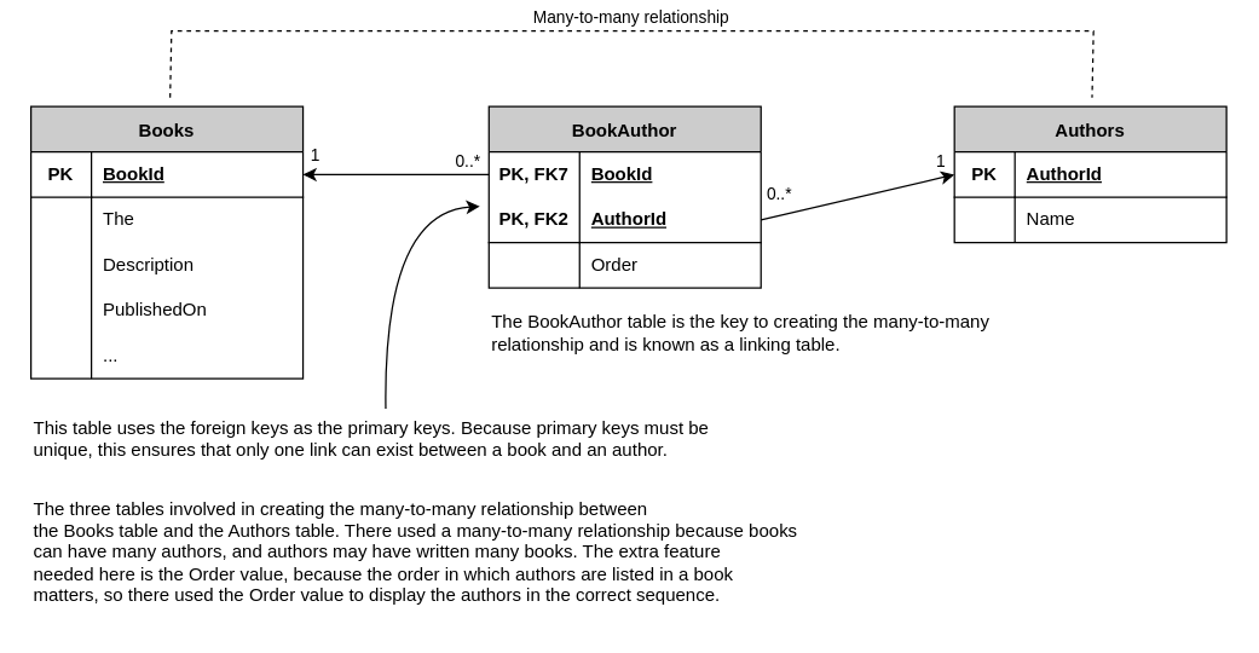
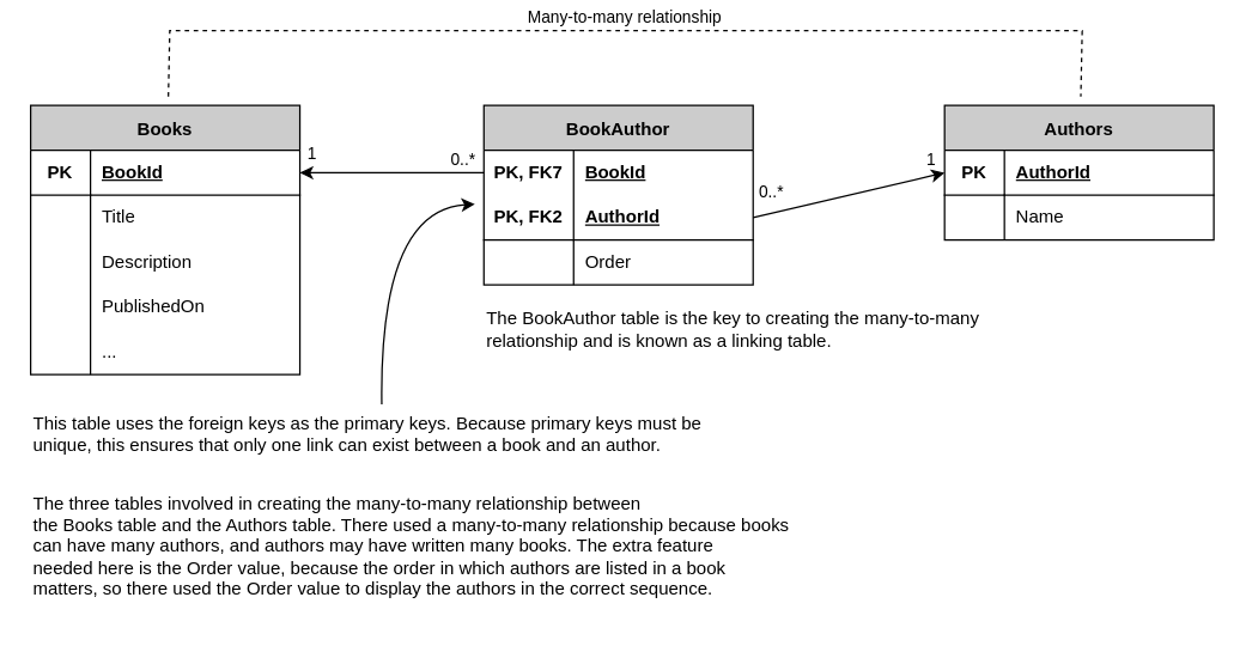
  <mxCell id="0" />
  <mxCell id="1" parent="0" />
  <mxCell id="2" value="Books" style="shape=table;startSize=30;container=1;collapsible=0;childLayout=tableLayout;fixedRows=1;rowLines=0;fontStyle=1;fillColor=#CCCCCC;" parent="1" vertex="1"><mxGeometry x="20" y="70" width="180" height="180" as="geometry" /></mxCell>
  <mxCell id="3" value="" style="shape=tableRow;horizontal=0;startSize=0;swimlaneHead=0;swimlaneBody=0;top=0;left=0;bottom=0;right=0;collapsible=0;dropTarget=0;fillColor=none;points=[[0,0.5],[1,0.5]];portConstraint=eastwest;" parent="2" vertex="1"><mxGeometry y="30" width="180" height="30" as="geometry" /></mxCell>
  <mxCell id="4" value="PK" style="shape=partialRectangle;html=1;whiteSpace=wrap;connectable=0;fillColor=none;top=0;left=0;bottom=1;right=0;overflow=hidden;pointerEvents=1;strokeColor=default;fontStyle=1" parent="3" vertex="1"><mxGeometry width="40" height="30" as="geometry"><mxRectangle width="40" height="30" as="alternateBounds" /></mxGeometry></mxCell>
  <mxCell id="5" value="BookId" style="shape=partialRectangle;connectable=0;fillColor=none;top=0;left=0;bottom=1;right=0;align=left;spacingLeft=6;overflow=hidden;strokeColor=default;perimeterSpacing=0;shadow=0;labelBorderColor=none;whiteSpace=wrap;html=1;labelBackgroundColor=none;fontStyle=5" parent="3" vertex="1"><mxGeometry x="40" width="140" height="30" as="geometry"><mxRectangle width="140" height="30" as="alternateBounds" /></mxGeometry></mxCell>
  <mxCell id="6" style="shape=tableRow;horizontal=0;startSize=0;swimlaneHead=0;swimlaneBody=0;top=0;left=0;bottom=0;right=0;collapsible=0;dropTarget=0;fillColor=none;points=[[0,0.5],[1,0.5]];portConstraint=eastwest;" parent="2" vertex="1"><mxGeometry y="60" width="180" height="30" as="geometry" /></mxCell>
  <mxCell id="7" style="shape=partialRectangle;html=1;whiteSpace=wrap;connectable=0;fillColor=none;top=0;left=0;bottom=0;right=0;overflow=hidden;" parent="6" vertex="1"><mxGeometry width="40" height="30" as="geometry"><mxRectangle width="40" height="30" as="alternateBounds" /></mxGeometry></mxCell>
- <mxCell id="8" value="The" style="shape=partialRectangle;html=1;whiteSpace=wrap;connectable=0;fillColor=none;top=0;left=0;bottom=0;right=0;align=left;spacingLeft=6;overflow=hidden;" parent="6" vertex="1"><mxGeometry x="40" width="140" height="30" as="geometry"><mxRectangle width="140" height="30" as="alternateBounds" /></mxGeometry></mxCell>
+ <mxCell id="8" value="Title" style="shape=partialRectangle;html=1;whiteSpace=wrap;connectable=0;fillColor=none;top=0;left=0;bottom=0;right=0;align=left;spacingLeft=6;overflow=hidden;" parent="6" vertex="1"><mxGeometry x="40" width="140" height="30" as="geometry"><mxRectangle width="140" height="30" as="alternateBounds" /></mxGeometry></mxCell>
  <mxCell id="9" style="shape=tableRow;horizontal=0;startSize=0;swimlaneHead=0;swimlaneBody=0;top=0;left=0;bottom=0;right=0;collapsible=0;dropTarget=0;fillColor=none;points=[[0,0.5],[1,0.5]];portConstraint=eastwest;" parent="2" vertex="1"><mxGeometry y="90" width="180" height="30" as="geometry" /></mxCell>
  <mxCell id="10" style="shape=partialRectangle;html=1;whiteSpace=wrap;connectable=0;fillColor=none;top=0;left=0;bottom=0;right=0;overflow=hidden;" parent="9" vertex="1"><mxGeometry width="40" height="30" as="geometry"><mxRectangle width="40" height="30" as="alternateBounds" /></mxGeometry></mxCell>
  <mxCell id="11" value="Description" style="shape=partialRectangle;html=1;whiteSpace=wrap;connectable=0;fillColor=none;top=0;left=0;bottom=0;right=0;align=left;spacingLeft=6;overflow=hidden;" parent="9" vertex="1"><mxGeometry x="40" width="140" height="30" as="geometry"><mxRectangle width="140" height="30" as="alternateBounds" /></mxGeometry></mxCell>
  <mxCell id="12" style="shape=tableRow;horizontal=0;startSize=0;swimlaneHead=0;swimlaneBody=0;top=0;left=0;bottom=0;right=0;collapsible=0;dropTarget=0;fillColor=none;points=[[0,0.5],[1,0.5]];portConstraint=eastwest;" parent="2" vertex="1"><mxGeometry y="120" width="180" height="30" as="geometry" /></mxCell>
  <mxCell id="13" style="shape=partialRectangle;html=1;whiteSpace=wrap;connectable=0;fillColor=none;top=0;left=0;bottom=0;right=0;overflow=hidden;" parent="12" vertex="1"><mxGeometry width="40" height="30" as="geometry"><mxRectangle width="40" height="30" as="alternateBounds" /></mxGeometry></mxCell>
  <mxCell id="14" value="PublishedOn" style="shape=partialRectangle;html=1;whiteSpace=wrap;connectable=0;fillColor=none;top=0;left=0;bottom=0;right=0;align=left;spacingLeft=6;overflow=hidden;" parent="12" vertex="1"><mxGeometry x="40" width="140" height="30" as="geometry"><mxRectangle width="140" height="30" as="alternateBounds" /></mxGeometry></mxCell>
  <mxCell id="15" value="" style="shape=tableRow;horizontal=0;startSize=0;swimlaneHead=0;swimlaneBody=0;top=0;left=0;bottom=0;right=0;collapsible=0;dropTarget=0;fillColor=none;points=[[0,0.5],[1,0.5]];portConstraint=eastwest;" parent="2" vertex="1"><mxGeometry y="150" width="180" height="30" as="geometry" /></mxCell>
  <mxCell id="16" value="" style="shape=partialRectangle;html=1;whiteSpace=wrap;connectable=0;fillColor=none;top=0;left=0;bottom=0;right=0;overflow=hidden;" parent="15" vertex="1"><mxGeometry width="40" height="30" as="geometry"><mxRectangle width="40" height="30" as="alternateBounds" /></mxGeometry></mxCell>
  <mxCell id="17" value="..." style="shape=partialRectangle;html=1;whiteSpace=wrap;connectable=0;fillColor=none;top=0;left=0;bottom=0;right=0;align=left;spacingLeft=6;overflow=hidden;" parent="15" vertex="1"><mxGeometry x="40" width="140" height="30" as="geometry"><mxRectangle width="140" height="30" as="alternateBounds" /></mxGeometry></mxCell>
  <mxCell id="18" value="Authors" style="shape=table;startSize=30;container=1;collapsible=0;childLayout=tableLayout;fixedRows=1;rowLines=0;fontStyle=1;fillColor=#CCCCCC;" parent="1" vertex="1"><mxGeometry x="631" y="70" width="180" height="90" as="geometry" /></mxCell>
  <mxCell id="19" value="" style="shape=tableRow;horizontal=0;startSize=0;swimlaneHead=0;swimlaneBody=0;top=0;left=0;bottom=0;right=0;collapsible=0;dropTarget=0;fillColor=none;points=[[0,0.5],[1,0.5]];portConstraint=eastwest;" parent="18" vertex="1"><mxGeometry y="30" width="180" height="30" as="geometry" /></mxCell>
  <mxCell id="20" value="PK" style="shape=partialRectangle;html=1;whiteSpace=wrap;connectable=0;fillColor=none;top=0;left=0;bottom=1;right=0;overflow=hidden;pointerEvents=1;strokeColor=default;fontStyle=1" parent="19" vertex="1"><mxGeometry width="40" height="30" as="geometry"><mxRectangle width="40" height="30" as="alternateBounds" /></mxGeometry></mxCell>
  <mxCell id="21" value="AuthorId" style="shape=partialRectangle;connectable=0;fillColor=none;top=0;left=0;bottom=1;right=0;align=left;spacingLeft=6;overflow=hidden;strokeColor=default;perimeterSpacing=0;shadow=0;labelBorderColor=none;whiteSpace=wrap;html=1;labelBackgroundColor=none;fontStyle=5" parent="19" vertex="1"><mxGeometry x="40" width="140" height="30" as="geometry"><mxRectangle width="140" height="30" as="alternateBounds" /></mxGeometry></mxCell>
  <mxCell id="22" style="shape=tableRow;horizontal=0;startSize=0;swimlaneHead=0;swimlaneBody=0;top=0;left=0;bottom=0;right=0;collapsible=0;dropTarget=0;fillColor=none;points=[[0,0.5],[1,0.5]];portConstraint=eastwest;" parent="18" vertex="1"><mxGeometry y="60" width="180" height="30" as="geometry" /></mxCell>
  <mxCell id="23" style="shape=partialRectangle;html=1;whiteSpace=wrap;connectable=0;fillColor=none;top=0;left=0;bottom=0;right=0;overflow=hidden;" parent="22" vertex="1"><mxGeometry width="40" height="30" as="geometry"><mxRectangle width="40" height="30" as="alternateBounds" /></mxGeometry></mxCell>
  <mxCell id="24" value="Name" style="shape=partialRectangle;html=1;whiteSpace=wrap;connectable=0;fillColor=none;top=0;left=0;bottom=0;right=0;align=left;spacingLeft=6;overflow=hidden;" parent="22" vertex="1"><mxGeometry x="40" width="140" height="30" as="geometry"><mxRectangle width="140" height="30" as="alternateBounds" /></mxGeometry></mxCell>
  <mxCell id="25" value="" style="endArrow=classic;html=1;rounded=0;entryX=1;entryY=0.5;entryDx=0;entryDy=0;exitX=0;exitY=0.5;exitDx=0;exitDy=0;" parent="1" source="34" target="3" edge="1"><mxGeometry width="50" height="50" relative="1" as="geometry"><mxPoint x="383" y="360" as="sourcePoint" /><mxPoint x="433" y="310" as="targetPoint" /></mxGeometry></mxCell>
  <mxCell id="26" value="1" style="edgeLabel;html=1;align=center;verticalAlign=middle;resizable=0;points=[];" parent="25" vertex="1" connectable="0"><mxGeometry x="0.863" y="-1" relative="1" as="geometry"><mxPoint x="-1" y="-13" as="offset" /></mxGeometry></mxCell>
  <mxCell id="27" value="0..*" style="edgeLabel;html=1;align=center;verticalAlign=middle;resizable=0;points=[];" parent="25" vertex="1" connectable="0"><mxGeometry x="-0.781" y="2" relative="1" as="geometry"><mxPoint x="-2" y="-12" as="offset" /></mxGeometry></mxCell>
  <mxCell id="28" value="This table uses the foreign keys as the primary keys. Because primary keys must be&#10;unique, this ensures that only one link can exist between a book and an author." style="text;html=1;align=left;verticalAlign=middle;resizable=0;points=[];autosize=1;strokeColor=none;fillColor=none;" parent="1" vertex="1"><mxGeometry x="20" y="270" width="470" height="40" as="geometry" /></mxCell>
  <mxCell id="29" value="" style="endArrow=classic;html=1;spacingTop=0;targetPerimeterSpacing=6;curved=1;" parent="1" source="28" target="33" edge="1"><mxGeometry width="50" height="50" relative="1" as="geometry"><mxPoint x="283" y="380" as="sourcePoint" /><mxPoint x="283" y="190" as="targetPoint" /><Array as="points"><mxPoint x="253" y="140" /></Array></mxGeometry></mxCell>
  <mxCell id="30" value="" style="endArrow=none;html=1;targetPerimeterSpacing=6;rounded=0;sourcePerimeterSpacing=6;dashed=1;" parent="1" source="2" target="18" edge="1"><mxGeometry width="50" height="50" relative="1" as="geometry"><mxPoint x="193" y="30" as="sourcePoint" /><mxPoint x="383" y="-70" as="targetPoint" /><Array as="points"><mxPoint x="113" y="20" /><mxPoint x="723" y="20" /></Array></mxGeometry></mxCell>
  <mxCell id="31" value="Many-to-many relationship" style="edgeLabel;html=1;align=center;verticalAlign=middle;resizable=0;points=[];" parent="30" vertex="1" connectable="0"><mxGeometry x="-0.197" y="-1" relative="1" as="geometry"><mxPoint x="68" y="-11" as="offset" /></mxGeometry></mxCell>
  <mxCell id="32" value="The three tables involved in creating the many-to-many relationship between&lt;br&gt;the Books table and the Authors table. There used a many-to-many relationship because books&lt;br&gt;can have many authors, and authors may have written many books. The extra feature&lt;br&gt;needed here is the Order value, because the order in which authors are listed in a book&lt;br&gt;matters, so there used the Order value to display the authors in the correct sequence." style="text;html=1;align=left;verticalAlign=middle;resizable=0;points=[];autosize=1;strokeColor=none;fillColor=none;" parent="1" vertex="1"><mxGeometry x="20" y="320" width="530" height="90" as="geometry" /></mxCell>
  <mxCell id="33" value="BookAuthor" style="shape=table;startSize=30;container=1;collapsible=0;childLayout=tableLayout;fixedRows=1;rowLines=0;fontStyle=1;fillColor=#CCCCCC;" parent="1" vertex="1"><mxGeometry x="323" y="70" width="180" height="120" as="geometry" /></mxCell>
  <mxCell id="34" value="" style="shape=tableRow;horizontal=0;startSize=0;swimlaneHead=0;swimlaneBody=0;top=0;left=0;bottom=0;right=0;collapsible=0;dropTarget=0;fillColor=none;points=[[0,0.5],[1,0.5]];portConstraint=eastwest;" parent="33" vertex="1"><mxGeometry y="30" width="180" height="30" as="geometry" /></mxCell>
  <mxCell id="35" value="PK, FK7" style="shape=partialRectangle;html=1;whiteSpace=wrap;connectable=0;fillColor=none;top=0;left=0;bottom=1;right=0;overflow=hidden;pointerEvents=1;strokeColor=none;fontStyle=1" parent="34" vertex="1"><mxGeometry width="60" height="30" as="geometry"><mxRectangle width="60" height="30" as="alternateBounds" /></mxGeometry></mxCell>
  <mxCell id="36" value="BookId" style="shape=partialRectangle;connectable=0;fillColor=none;top=0;left=0;bottom=1;right=0;align=left;spacingLeft=6;overflow=hidden;strokeColor=none;perimeterSpacing=0;shadow=0;labelBorderColor=none;whiteSpace=wrap;html=1;labelBackgroundColor=none;fontStyle=5" parent="34" vertex="1"><mxGeometry x="60" width="120" height="30" as="geometry"><mxRectangle width="120" height="30" as="alternateBounds" /></mxGeometry></mxCell>
  <mxCell id="37" style="shape=tableRow;horizontal=0;startSize=0;swimlaneHead=0;swimlaneBody=0;top=0;left=0;bottom=0;right=0;collapsible=0;dropTarget=0;fillColor=none;points=[[0,0.5],[1,0.5]];portConstraint=eastwest;" parent="33" vertex="1"><mxGeometry y="60" width="180" height="30" as="geometry" /></mxCell>
  <mxCell id="38" value="PK, FK2" style="shape=partialRectangle;html=1;whiteSpace=wrap;connectable=0;fillColor=none;top=0;left=0;bottom=1;right=0;overflow=hidden;pointerEvents=1;strokeColor=default;fontStyle=1" parent="37" vertex="1"><mxGeometry width="60" height="30" as="geometry"><mxRectangle width="60" height="30" as="alternateBounds" /></mxGeometry></mxCell>
  <mxCell id="39" value="AuthorId" style="shape=partialRectangle;connectable=0;fillColor=none;top=0;left=0;bottom=1;right=0;align=left;spacingLeft=6;overflow=hidden;strokeColor=default;perimeterSpacing=0;shadow=0;labelBorderColor=none;whiteSpace=wrap;html=1;labelBackgroundColor=none;fontStyle=5" parent="37" vertex="1"><mxGeometry x="60" width="120" height="30" as="geometry"><mxRectangle width="120" height="30" as="alternateBounds" /></mxGeometry></mxCell>
  <mxCell id="40" style="shape=tableRow;horizontal=0;startSize=0;swimlaneHead=0;swimlaneBody=0;top=0;left=0;bottom=0;right=0;collapsible=0;dropTarget=0;fillColor=none;points=[[0,0.5],[1,0.5]];portConstraint=eastwest;" parent="33" vertex="1"><mxGeometry y="90" width="180" height="30" as="geometry" /></mxCell>
  <mxCell id="41" style="shape=partialRectangle;html=1;whiteSpace=wrap;connectable=0;fillColor=none;top=0;left=0;bottom=0;right=0;overflow=hidden;" parent="40" vertex="1"><mxGeometry width="60" height="30" as="geometry"><mxRectangle width="60" height="30" as="alternateBounds" /></mxGeometry></mxCell>
  <mxCell id="42" value="Order" style="shape=partialRectangle;html=1;whiteSpace=wrap;connectable=0;fillColor=none;top=0;left=0;bottom=0;right=0;align=left;spacingLeft=6;overflow=hidden;" parent="40" vertex="1"><mxGeometry x="60" width="120" height="30" as="geometry"><mxRectangle width="120" height="30" as="alternateBounds" /></mxGeometry></mxCell>
  <mxCell id="43" value="" style="endArrow=classic;html=1;rounded=0;entryX=0;entryY=0.5;entryDx=0;entryDy=0;exitX=1;exitY=0.5;exitDx=0;exitDy=0;" parent="1" source="37" target="19" edge="1"><mxGeometry width="50" height="50" relative="1" as="geometry"><mxPoint x="333" y="125" as="sourcePoint" /><mxPoint x="210" y="125" as="targetPoint" /></mxGeometry></mxCell>
  <mxCell id="44" value="1" style="edgeLabel;html=1;align=center;verticalAlign=middle;resizable=0;points=[];" parent="43" vertex="1" connectable="0"><mxGeometry x="0.863" y="-1" relative="1" as="geometry"><mxPoint x="-1" y="-13" as="offset" /></mxGeometry></mxCell>
  <mxCell id="45" value="0..*" style="edgeLabel;html=1;align=center;verticalAlign=middle;resizable=0;points=[];" parent="43" vertex="1" connectable="0"><mxGeometry x="-0.781" y="2" relative="1" as="geometry"><mxPoint x="-2" y="-12" as="offset" /></mxGeometry></mxCell>
  <mxCell id="46" value="The BookAuthor table is the key to creating the many-to-many&#10;relationship and is known as a linking table." style="text;html=1;align=left;verticalAlign=middle;resizable=0;points=[];autosize=1;strokeColor=none;fillColor=none;" parent="1" vertex="1"><mxGeometry x="323" y="200" width="350" height="40" as="geometry" /></mxCell>
